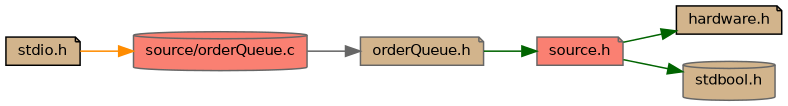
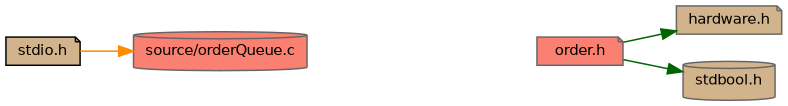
  digraph {
    rankdir=LR
    node [color=gray40 fillcolor=tan fontname=Helvetica fontsize=10 shape=note style=filled]
    edge [color=darkgreen fontname=Helvetica fontsize=10 labelfontname=Helvetica labelfontsize=10 style=solid]
    n1 [fillcolor=salmon fontcolor=black height=0.2 label="source/orderQueue.c" shape=cylinder width=0.4]
-   n2 [height=0.2 label="orderQueue.h" width=0.4]
    n3 [color=black height=0.2 label="stdio.h" width=0.4]
-   n4 [fillcolor=salmon height=0.2 label="source.h" width=0.4]
-   n5 [color=black height=0.2 label="hardware.h" width=0.4]
+   n4 [fillcolor=salmon height=0.2 label="order.h" width=0.4]
+   n5 [height=0.2 label="hardware.h" width=0.4]
    n6 [height=0.2 label="stdbool.h" shape=cylinder width=0.4]
-   n1 -> n2 [color=gray40]
-   n2 -> n4
    n3 -> n1 [color=darkorange]
    n4 -> n5
    n4 -> n6
  }
